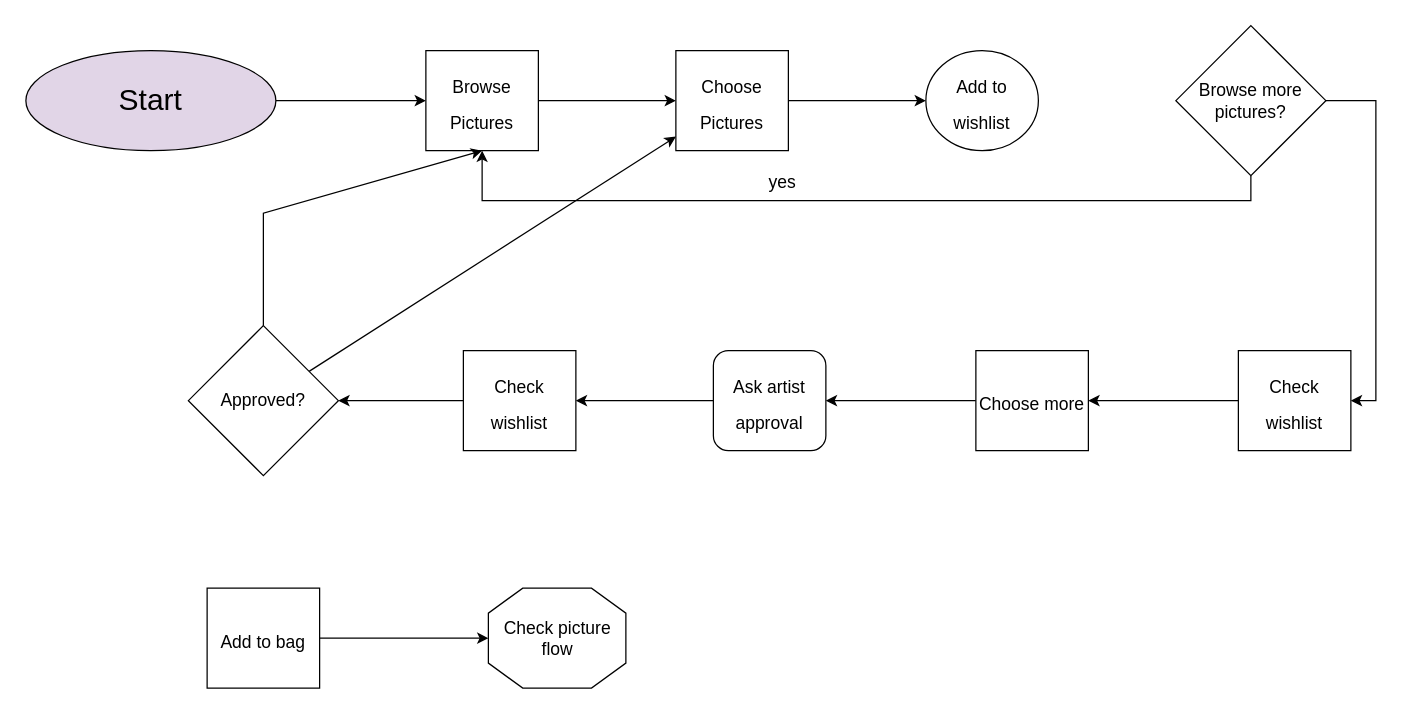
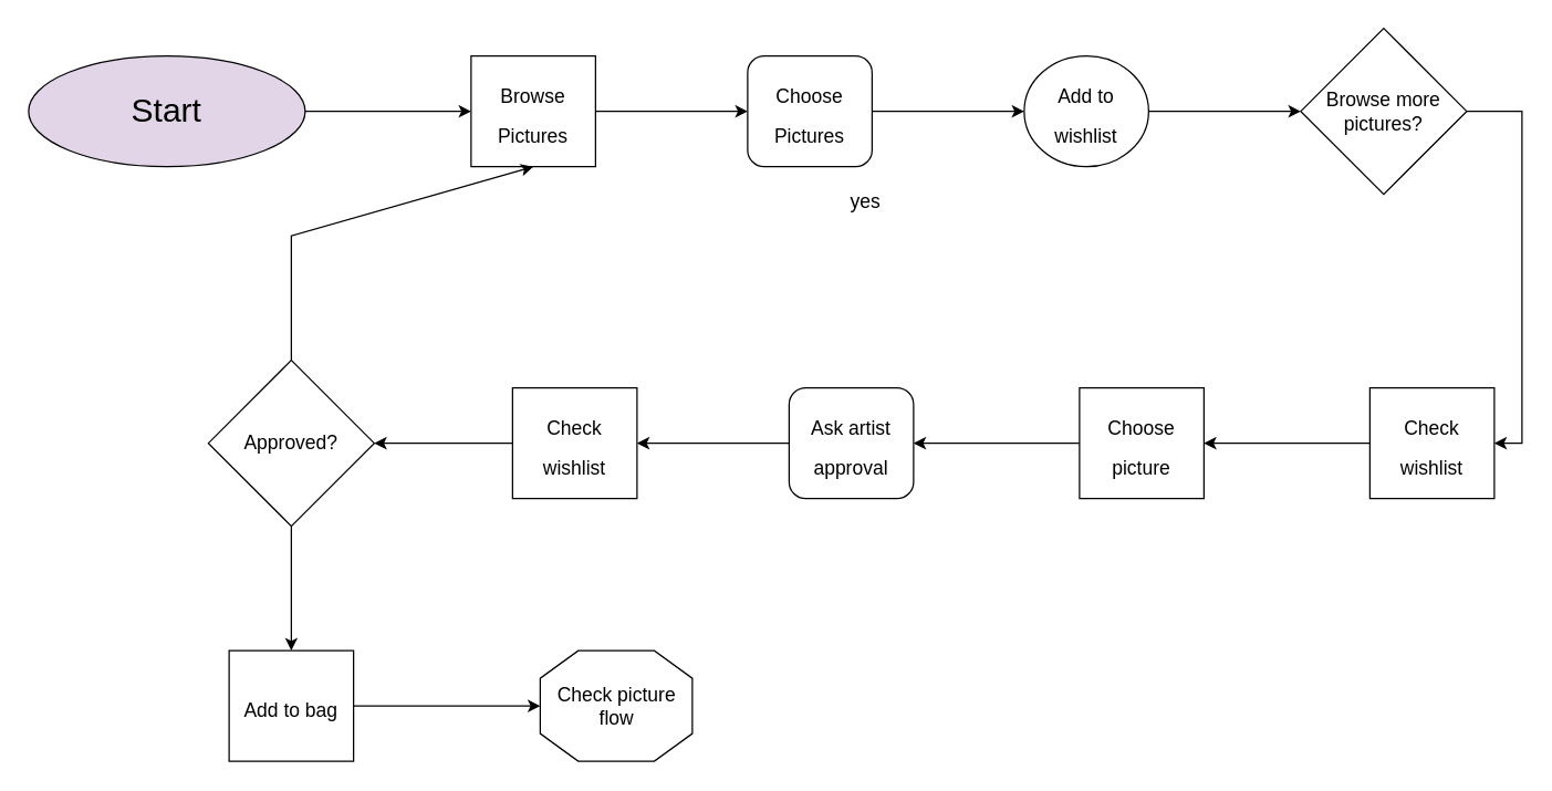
  <mxCell id="0" />
  <mxCell id="1" parent="0" />
  <mxCell id="2" style="edgeStyle=none;html=1;fontSize=24;entryX=0;entryY=0.5;entryDx=0;entryDy=0;" edge="1" parent="1" source="3" target="5"><mxGeometry relative="1" as="geometry"><mxPoint x="340" y="80" as="targetPoint" /></mxGeometry></mxCell>
  <mxCell id="3" value="&lt;font style=&quot;font-size: 24px;&quot;&gt;Start&lt;/font&gt;" style="ellipse;whiteSpace=wrap;html=1;fillColor=#e1d5e7;" vertex="1" parent="1"><mxGeometry x="20" y="40" width="200" height="80" as="geometry" /></mxCell>
  <mxCell id="4" style="edgeStyle=none;html=1;entryX=0;entryY=0.5;entryDx=0;entryDy=0;fontSize=14;" edge="1" parent="1" source="5" target="7"><mxGeometry relative="1" as="geometry" /></mxCell>
  <mxCell id="5" value="&lt;font style=&quot;font-size: 14px;&quot;&gt;Browse Pictures&lt;/font&gt;" style="rounded=0;whiteSpace=wrap;html=1;fontSize=24;" vertex="1" parent="1"><mxGeometry x="340" y="40" width="90" height="80" as="geometry" /></mxCell>
  <mxCell id="6" style="edgeStyle=none;html=1;entryX=0;entryY=0.5;entryDx=0;entryDy=0;fontSize=14;" edge="1" parent="1" source="7" target="9"><mxGeometry relative="1" as="geometry" /></mxCell>
- <mxCell id="7" value="&lt;font style=&quot;font-size: 14px;&quot;&gt;Choose Pictures&lt;/font&gt;" style="rounded=0;whiteSpace=wrap;html=1;fontSize=24;" vertex="1" parent="1"><mxGeometry x="540" y="40" width="90" height="80" as="geometry" /></mxCell>
+ <mxCell id="7" value="&lt;font style=&quot;font-size: 14px;&quot;&gt;Choose Pictures&lt;/font&gt;" style="whiteSpace=wrap;html=1;fontSize=24;rounded=1;" vertex="1" parent="1"><mxGeometry x="540" y="40" width="90" height="80" as="geometry" /></mxCell>
+ <mxCell id="8" style="edgeStyle=none;html=1;entryX=0;entryY=0.5;entryDx=0;entryDy=0;fontSize=14;" edge="1" parent="1" source="9" target="12"><mxGeometry relative="1" as="geometry" /></mxCell>
  <mxCell id="9" value="&lt;font style=&quot;font-size: 14px;&quot;&gt;Add to wishlist&lt;/font&gt;" style="ellipse;whiteSpace=wrap;html=1;fontSize=24;" vertex="1" parent="1"><mxGeometry x="740" y="40" width="90" height="80" as="geometry" /></mxCell>
- <mxCell id="10" style="edgeStyle=none;html=1;fontSize=14;entryX=0.5;entryY=1;entryDx=0;entryDy=0;rounded=0;" edge="1" parent="1" source="12" target="5"><mxGeometry relative="1" as="geometry"><mxPoint x="380" y="200" as="targetPoint" /><Array as="points"><mxPoint x="1000" y="160" /><mxPoint x="385" y="160" /></Array></mxGeometry></mxCell>
  <mxCell id="11" style="rounded=0;elbow=vertical;html=1;entryX=1;entryY=0.5;entryDx=0;entryDy=0;fontSize=14;" edge="1" parent="1" source="12" target="15"><mxGeometry relative="1" as="geometry"><Array as="points"><mxPoint x="1100" y="80" /><mxPoint x="1100" y="320" /></Array></mxGeometry></mxCell>
  <mxCell id="12" value="Browse more pictures?" style="rhombus;whiteSpace=wrap;html=1;fontSize=14;" vertex="1" parent="1"><mxGeometry x="940" y="20" width="120" height="120" as="geometry" /></mxCell>
  <mxCell id="13" value="yes" style="text;html=1;align=center;verticalAlign=middle;resizable=0;points=[];autosize=1;strokeColor=none;fillColor=none;fontSize=14;" vertex="1" parent="1"><mxGeometry x="600" y="130" width="50" height="30" as="geometry" /></mxCell>
  <mxCell id="14" style="edgeStyle=none;rounded=0;html=1;entryX=1;entryY=0.5;entryDx=0;entryDy=0;fontSize=14;elbow=vertical;" edge="1" parent="1" source="15" target="17"><mxGeometry relative="1" as="geometry" /></mxCell>
  <mxCell id="15" value="&lt;font style=&quot;font-size: 14px;&quot;&gt;Check wishlist&lt;/font&gt;" style="rounded=0;whiteSpace=wrap;html=1;fontSize=24;" vertex="1" parent="1"><mxGeometry x="990" y="280" width="90" height="80" as="geometry" /></mxCell>
  <mxCell id="16" style="edgeStyle=none;rounded=0;html=1;entryX=1;entryY=0.5;entryDx=0;entryDy=0;fontSize=14;elbow=vertical;" edge="1" parent="1" source="17" target="19"><mxGeometry relative="1" as="geometry" /></mxCell>
- <mxCell id="17" value="&lt;font style=&quot;font-size: 14px;&quot;&gt;Choose more&lt;/font&gt;" style="rounded=0;whiteSpace=wrap;html=1;fontSize=24;" vertex="1" parent="1"><mxGeometry x="780" y="280" width="90" height="80" as="geometry" /></mxCell>
+ <mxCell id="17" value="&lt;font style=&quot;font-size: 14px;&quot;&gt;Choose picture&lt;/font&gt;" style="rounded=0;whiteSpace=wrap;html=1;fontSize=24;" vertex="1" parent="1"><mxGeometry x="780" y="280" width="90" height="80" as="geometry" /></mxCell>
  <mxCell id="18" style="edgeStyle=none;rounded=0;html=1;entryX=1;entryY=0.5;entryDx=0;entryDy=0;fontSize=14;elbow=vertical;" edge="1" parent="1" source="19" target="21"><mxGeometry relative="1" as="geometry" /></mxCell>
  <mxCell id="19" value="&lt;font style=&quot;font-size: 14px;&quot;&gt;Ask artist approval&lt;/font&gt;" style="whiteSpace=wrap;html=1;fontSize=24;rounded=1;" vertex="1" parent="1"><mxGeometry x="570" y="280" width="90" height="80" as="geometry" /></mxCell>
  <mxCell id="20" style="edgeStyle=none;rounded=0;html=1;entryX=1;entryY=0.5;entryDx=0;entryDy=0;fontSize=14;elbow=vertical;" edge="1" parent="1" source="21" target="24"><mxGeometry relative="1" as="geometry" /></mxCell>
  <mxCell id="21" value="&lt;font style=&quot;font-size: 14px;&quot;&gt;Check wishlist&lt;/font&gt;" style="rounded=0;whiteSpace=wrap;html=1;fontSize=24;" vertex="1" parent="1"><mxGeometry x="370" y="280" width="90" height="80" as="geometry" /></mxCell>
  <mxCell id="22" style="edgeStyle=none;rounded=0;html=1;entryX=0.5;entryY=1;entryDx=0;entryDy=0;fontSize=14;elbow=vertical;" edge="1" parent="1" source="24" target="5"><mxGeometry relative="1" as="geometry"><Array as="points"><mxPoint x="210" y="170" /></Array></mxGeometry></mxCell>
- <mxCell id="23" style="edgeStyle=none;rounded=0;html=1;fontSize=14;elbow=vertical;" edge="1" parent="1" source="24" target="7"><mxGeometry relative="1" as="geometry" /></mxCell>
+ <mxCell id="23" style="edgeStyle=none;rounded=0;html=1;entryX=0.5;entryY=0;entryDx=0;entryDy=0;fontSize=14;elbow=vertical;" edge="1" parent="1" source="24" target="26"><mxGeometry relative="1" as="geometry" /></mxCell>
  <mxCell id="24" value="Approved?" style="rhombus;whiteSpace=wrap;html=1;fontSize=14;" vertex="1" parent="1"><mxGeometry x="150" y="260" width="120" height="120" as="geometry" /></mxCell>
  <mxCell id="25" style="edgeStyle=none;rounded=0;html=1;fontSize=14;elbow=vertical;" edge="1" parent="1" source="26" target="27"><mxGeometry relative="1" as="geometry" /></mxCell>
  <mxCell id="26" value="&lt;font style=&quot;font-size: 14px;&quot;&gt;Add to bag&lt;/font&gt;" style="rounded=0;whiteSpace=wrap;html=1;fontSize=24;" vertex="1" parent="1"><mxGeometry x="165" y="470" width="90" height="80" as="geometry" /></mxCell>
  <mxCell id="27" value="Check picture&lt;br&gt;flow" style="verticalLabelPosition=middle;verticalAlign=middle;html=1;shape=mxgraph.basic.polygon;polyCoords=[[0.25,0],[0.75,0],[1,0.25],[1,0.75],[0.75,1],[0.25,1],[0,0.75],[0,0.25]];polyline=0;fontSize=14;labelPosition=center;align=center;" vertex="1" parent="1"><mxGeometry x="390" y="470" width="110" height="80" as="geometry" /></mxCell>
